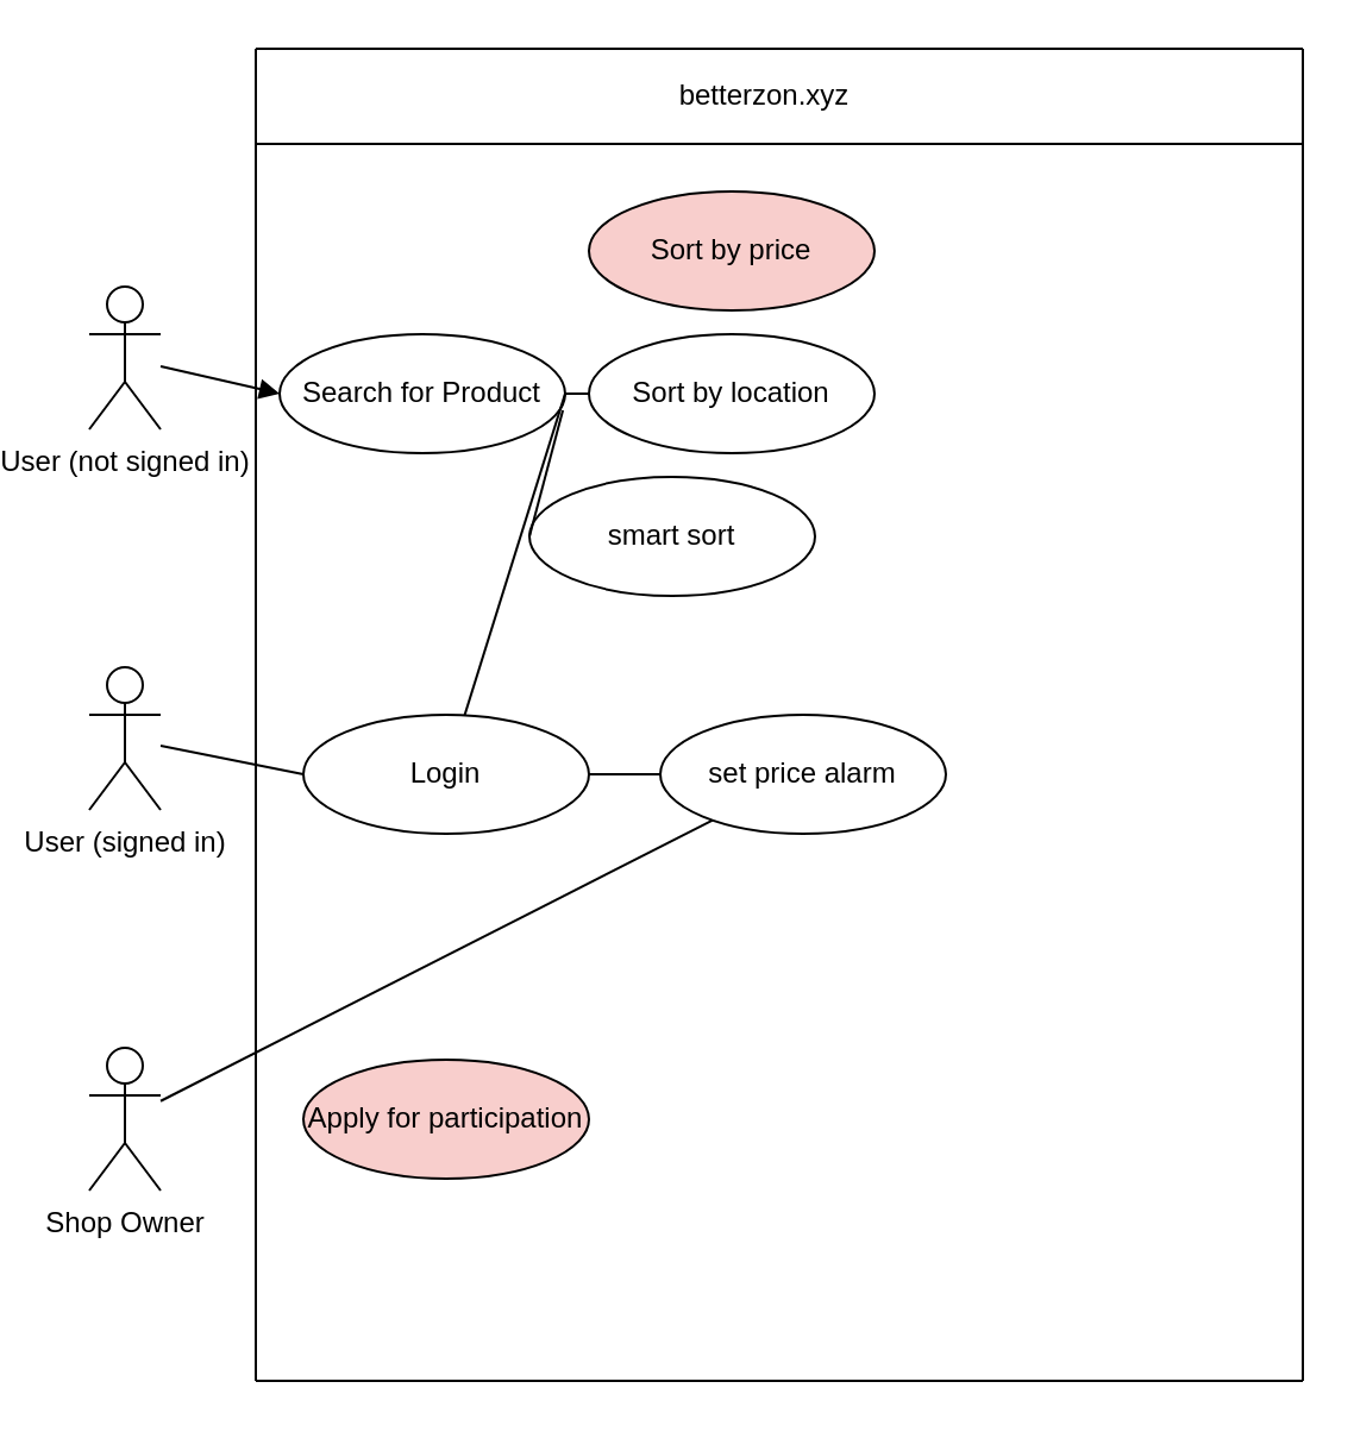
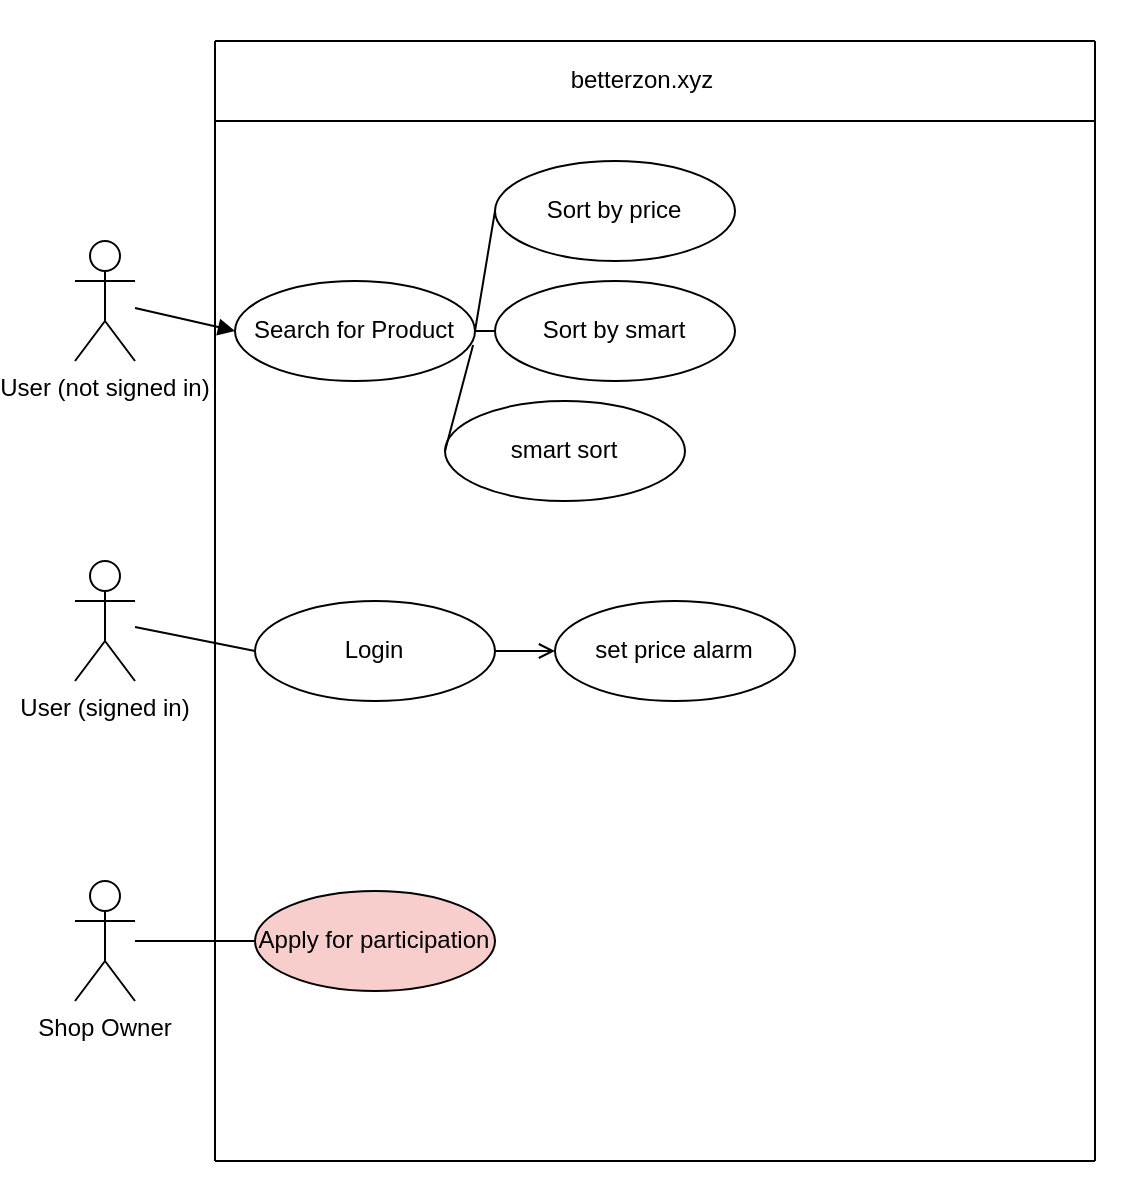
  <mxCell id="0" />
  <mxCell id="1" parent="0" />
  <mxCell id="2" value="User (signed in)" style="shape=umlActor;verticalLabelPosition=bottom;verticalAlign=top;html=1;" parent="1" vertex="1"><mxGeometry x="20" y="280" width="30" height="60" as="geometry" /></mxCell>
  <mxCell id="3" value="" style="endArrow=none;html=1;" parent="1" edge="1"><mxGeometry width="50" height="50" relative="1" as="geometry"><mxPoint x="90" y="20" as="sourcePoint" /><mxPoint x="530" y="20" as="targetPoint" /></mxGeometry></mxCell>
  <mxCell id="4" value="" style="endArrow=none;html=1;" parent="1" edge="1"><mxGeometry width="50" height="50" relative="1" as="geometry"><mxPoint x="90" y="580" as="sourcePoint" /><mxPoint x="90" y="20" as="targetPoint" /></mxGeometry></mxCell>
  <mxCell id="5" value="" style="endArrow=none;html=1;" parent="1" edge="1"><mxGeometry width="50" height="50" relative="1" as="geometry"><mxPoint x="530" y="580" as="sourcePoint" /><mxPoint x="530" y="20" as="targetPoint" /></mxGeometry></mxCell>
  <mxCell id="6" value="" style="endArrow=none;html=1;" parent="1" edge="1"><mxGeometry width="50" height="50" relative="1" as="geometry"><mxPoint x="90" y="580" as="sourcePoint" /><mxPoint x="530" y="580" as="targetPoint" /></mxGeometry></mxCell>
  <mxCell id="7" value="Search for Product" style="ellipse;whiteSpace=wrap;html=1;" parent="1" vertex="1"><mxGeometry x="100" y="140" width="120" height="50" as="geometry" /></mxCell>
  <mxCell id="8" value="" style="endArrow=none;html=1;" parent="1" edge="1"><mxGeometry width="50" height="50" relative="1" as="geometry"><mxPoint x="90" y="60" as="sourcePoint" /><mxPoint x="530" y="60" as="targetPoint" /></mxGeometry></mxCell>
  <mxCell id="9" value="betterzon.xyz" style="text;html=1;strokeColor=none;fillColor=none;align=center;verticalAlign=middle;whiteSpace=wrap;rounded=0;" parent="1" vertex="1"><mxGeometry x="284" y="30" width="40" height="20" as="geometry" /></mxCell>
  <mxCell id="10" value="User (not signed in)" style="shape=umlActor;verticalLabelPosition=bottom;verticalAlign=top;html=1;" parent="1" vertex="1"><mxGeometry x="20" y="120" width="30" height="60" as="geometry" /></mxCell>
  <mxCell id="11" value="Shop Owner" style="shape=umlActor;verticalLabelPosition=bottom;verticalAlign=top;html=1;outlineConnect=0;" parent="1" vertex="1"><mxGeometry x="20" y="440" width="30" height="60" as="geometry" /></mxCell>
- <mxCell id="12" value="Sort by price" style="ellipse;whiteSpace=wrap;html=1;fillColor=#f8cecc;" parent="1" vertex="1"><mxGeometry x="230" y="80" width="120" height="50" as="geometry" /></mxCell>
- <mxCell id="13" value="Sort by location" style="ellipse;whiteSpace=wrap;html=1;" parent="1" vertex="1"><mxGeometry x="230" y="140" width="120" height="50" as="geometry" /></mxCell>
+ <mxCell id="12" value="Sort by price" style="ellipse;whiteSpace=wrap;html=1;" parent="1" vertex="1"><mxGeometry x="230" y="80" width="120" height="50" as="geometry" /></mxCell>
+ <mxCell id="13" value="Sort by smart" style="ellipse;whiteSpace=wrap;html=1;" parent="1" vertex="1"><mxGeometry x="230" y="140" width="120" height="50" as="geometry" /></mxCell>
  <mxCell id="14" value="smart sort" style="ellipse;whiteSpace=wrap;html=1;" parent="1" vertex="1"><mxGeometry x="205" y="200" width="120" height="50" as="geometry" /></mxCell>
  <mxCell id="15" value="Login" style="ellipse;whiteSpace=wrap;html=1;" parent="1" vertex="1"><mxGeometry x="110" y="300" width="120" height="50" as="geometry" /></mxCell>
  <mxCell id="16" value="Apply for participation" style="ellipse;whiteSpace=wrap;html=1;fillColor=#f8cecc;" parent="1" vertex="1"><mxGeometry x="110" y="445" width="120" height="50" as="geometry" /></mxCell>
  <mxCell id="17" value="" style="endArrow=block;html=1;entryX=0;entryY=0.5;entryDx=0;entryDy=0;" parent="1" source="10" target="7" edge="1"><mxGeometry width="50" height="50" relative="1" as="geometry"><mxPoint x="430" y="390" as="sourcePoint" /><mxPoint x="480" y="340" as="targetPoint" /></mxGeometry></mxCell>
  <mxCell id="18" value="" style="endArrow=none;html=1;entryX=0;entryY=0.5;entryDx=0;entryDy=0;" parent="1" source="2" target="15" edge="1"><mxGeometry width="50" height="50" relative="1" as="geometry"><mxPoint x="-90" y="320" as="sourcePoint" /><mxPoint x="-40" y="270" as="targetPoint" /></mxGeometry></mxCell>
- <mxCell id="19" value="" style="endArrow=none;html=1;" parent="1" source="11" target="23" edge="1"><mxGeometry width="50" height="50" relative="1" as="geometry"><mxPoint x="430" y="390" as="sourcePoint" /><mxPoint x="480" y="340" as="targetPoint" /></mxGeometry></mxCell>
- <mxCell id="20" value="" style="endArrow=none;html=1;exitX=1;exitY=0.5;exitDx=0;exitDy=0;" parent="1" source="7" target="15" edge="1"><mxGeometry width="50" height="50" relative="1" as="geometry"><mxPoint x="430" y="390" as="sourcePoint" /><mxPoint x="480" y="340" as="targetPoint" /></mxGeometry></mxCell>
+ <mxCell id="19" value="" style="endArrow=none;html=1;" parent="1" source="11" target="16" edge="1"><mxGeometry width="50" height="50" relative="1" as="geometry"><mxPoint x="430" y="390" as="sourcePoint" /><mxPoint x="480" y="340" as="targetPoint" /></mxGeometry></mxCell>
+ <mxCell id="20" value="" style="endArrow=none;html=1;exitX=1;exitY=0.5;exitDx=0;exitDy=0;entryX=0;entryY=0.5;entryDx=0;entryDy=0;" parent="1" source="7" target="12" edge="1"><mxGeometry width="50" height="50" relative="1" as="geometry"><mxPoint x="430" y="390" as="sourcePoint" /><mxPoint x="480" y="340" as="targetPoint" /></mxGeometry></mxCell>
  <mxCell id="21" value="" style="endArrow=none;html=1;entryX=0;entryY=0.5;entryDx=0;entryDy=0;" parent="1" target="13" edge="1"><mxGeometry width="50" height="50" relative="1" as="geometry"><mxPoint x="220" y="165" as="sourcePoint" /><mxPoint x="60" y="230" as="targetPoint" /></mxGeometry></mxCell>
  <mxCell id="22" value="" style="endArrow=none;html=1;exitX=0.992;exitY=0.64;exitDx=0;exitDy=0;exitPerimeter=0;entryX=0;entryY=0.5;entryDx=0;entryDy=0;" parent="1" source="7" target="14" edge="1"><mxGeometry width="50" height="50" relative="1" as="geometry"><mxPoint x="430" y="390" as="sourcePoint" /><mxPoint x="480" y="340" as="targetPoint" /></mxGeometry></mxCell>
  <mxCell id="23" value="set price alarm" style="ellipse;whiteSpace=wrap;html=1;" parent="1" vertex="1"><mxGeometry x="260" y="300" width="120" height="50" as="geometry" /></mxCell>
- <mxCell id="24" value="" style="endArrow=none;html=1;entryX=0;entryY=0.5;entryDx=0;entryDy=0;" parent="1" source="15" target="23" edge="1"><mxGeometry width="50" height="50" relative="1" as="geometry"><mxPoint x="430" y="390" as="sourcePoint" /><mxPoint x="240" y="328" as="targetPoint" /></mxGeometry></mxCell>
+ <mxCell id="24" value="" style="endArrow=open;html=1;entryX=0;entryY=0.5;entryDx=0;entryDy=0;" parent="1" source="15" target="23" edge="1"><mxGeometry width="50" height="50" relative="1" as="geometry"><mxPoint x="430" y="390" as="sourcePoint" /><mxPoint x="240" y="328" as="targetPoint" /></mxGeometry></mxCell>
